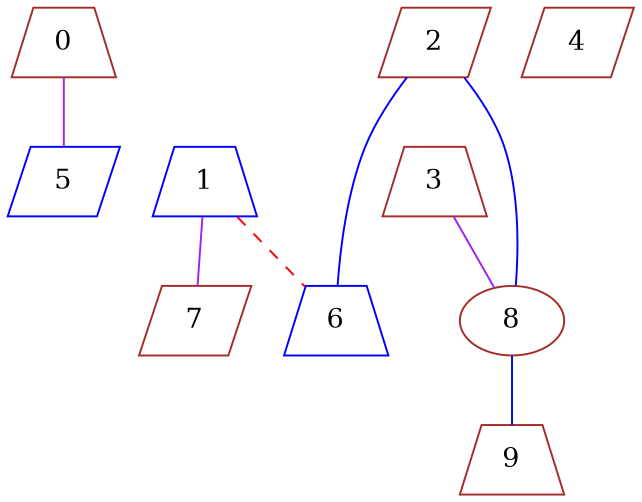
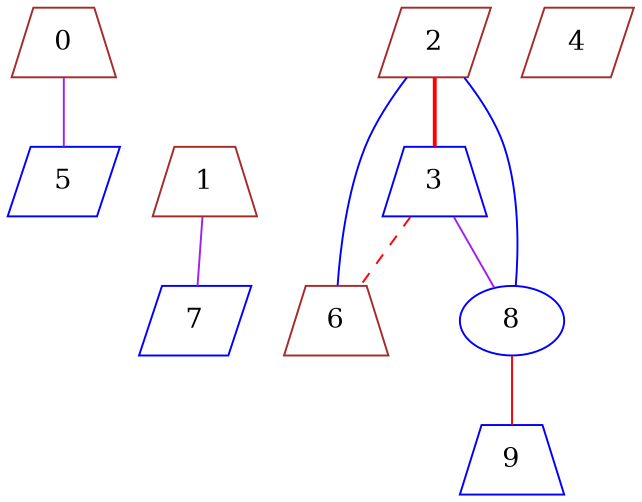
  graph {
    node [color=brown shape=trapezium]
    edge [color=purple style=solid]
    0
    5 [color=blue shape=parallelogram]
-   1 [color=blue]
-   6 [color=blue]
-   7 [shape=parallelogram]
+   1
+   6
+   7 [color=blue shape=parallelogram]
    2 [shape=parallelogram]
-   3
-   8 [shape=ellipse]
-   9
+   3 [color=blue]
+   8 [color=blue shape=ellipse]
+   9 [color=blue]
    4 [shape=parallelogram]
    0 -- 5
-   1 -- 6 [color=red style=dashed]
+   3 -- 6 [color=red style=dashed]
    1 -- 7
    2 -- 6 [color=blue]
+   2 -- 3 [color=red style=bold]
    2 -- 8 [color=blue]
    3 -- 8
-   8 -- 9 [color=blue]
+   8 -- 9 [color=red]
  }
